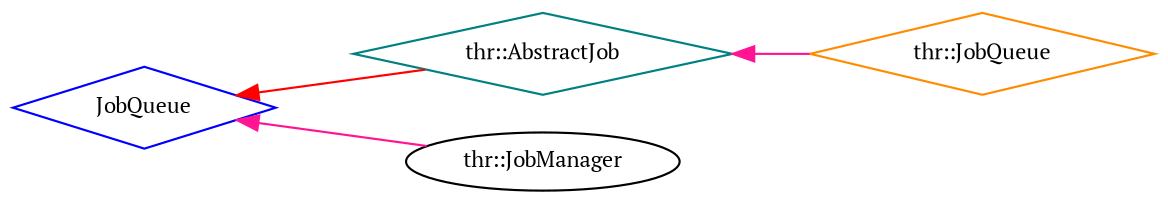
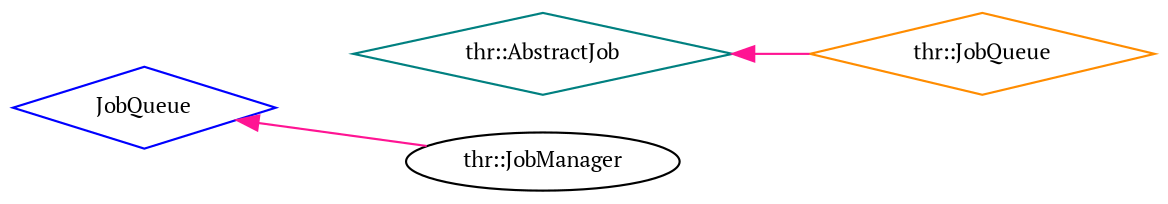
  digraph {
    fontname="PT Serif"
    rankdir=LR
    node [fillcolor=white fontname="PT Serif" fontsize=10 shape=diamond style=filled]
    edge [color=deeppink dir=back fontname="PT Serif" fontsize=10 labelfontname=Helvetica labelfontsize=10 style=solid]
    n1 [color=blue height=0.2 label=JobQueue width=0.4]
    n2 [color=teal height=0.2 label="thr::AbstractJob" width=0.4]
    n3 [color=black height=0.2 label="thr::JobManager" shape=ellipse width=0.4]
    n4 [color=darkorange height=0.2 label="thr::JobQueue" width=0.4]
-   n1 -> n2 [color=red]
    n1 -> n3
    n2 -> n4
  }
